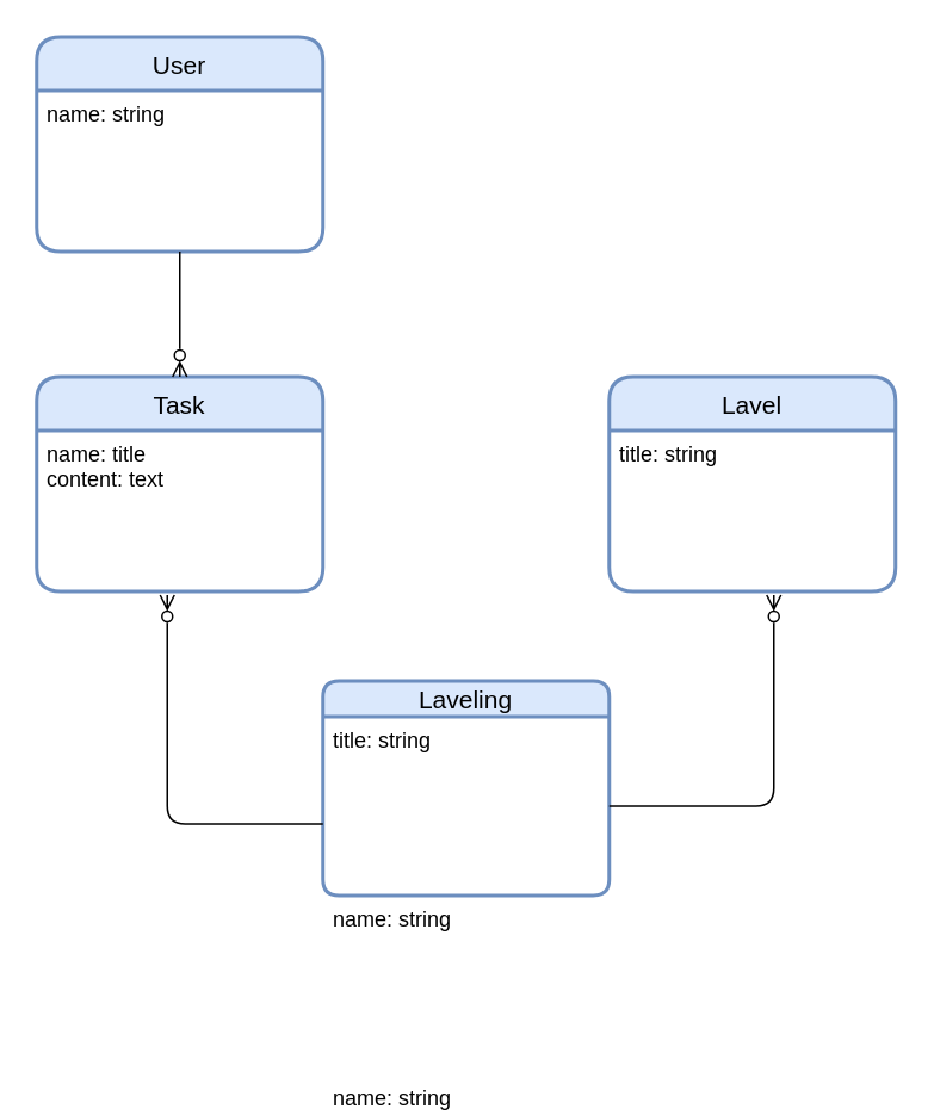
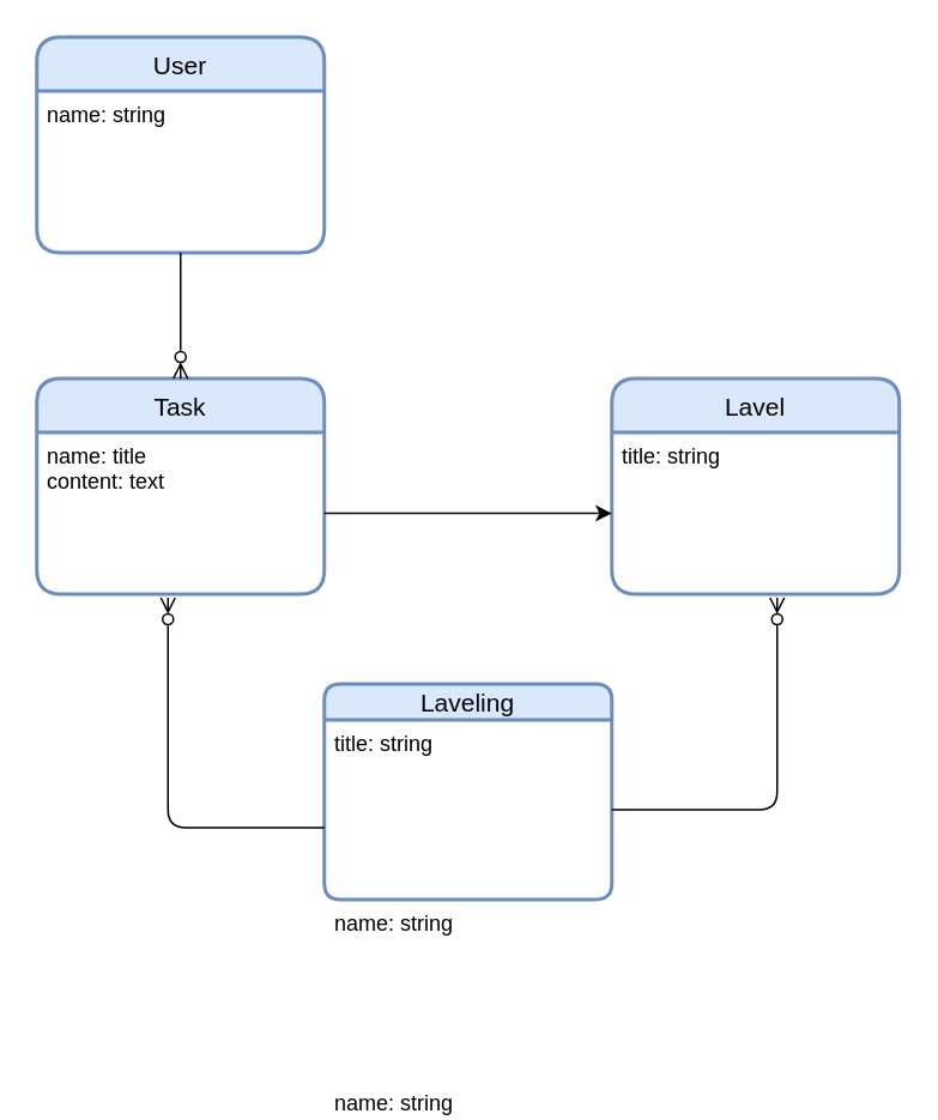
  <mxCell id="0" />
  <mxCell id="1" parent="0" />
  <mxCell id="2" value="User" style="swimlane;childLayout=stackLayout;horizontal=1;startSize=30;horizontalStack=0;rounded=1;fontSize=14;fontStyle=0;strokeWidth=2;resizeParent=0;resizeLast=1;shadow=0;dashed=0;align=center;fillColor=#dae8fc;strokeColor=#6c8ebf;" vertex="1" parent="1"><mxGeometry x="20" y="20" width="160" height="120" as="geometry" /></mxCell>
  <mxCell id="3" value="name: string" style="align=left;strokeColor=none;fillColor=none;spacingLeft=4;fontSize=12;verticalAlign=top;resizable=0;rotatable=0;part=1;" vertex="1" parent="2"><mxGeometry y="30" width="160" height="90" as="geometry" /></mxCell>
  <mxCell id="4" value="Task" style="swimlane;childLayout=stackLayout;horizontal=1;startSize=30;horizontalStack=0;rounded=1;fontSize=14;fontStyle=0;strokeWidth=2;resizeParent=0;resizeLast=1;shadow=0;dashed=0;align=center;fillColor=#dae8fc;strokeColor=#6c8ebf;" vertex="1" parent="1"><mxGeometry x="20" y="210" width="160" height="120" as="geometry" /></mxCell>
  <mxCell id="5" value="name: title&#10;content: text" style="align=left;strokeColor=none;fillColor=none;spacingLeft=4;fontSize=12;verticalAlign=top;resizable=0;rotatable=0;part=1;" vertex="1" parent="4"><mxGeometry y="30" width="160" height="90" as="geometry" /></mxCell>
  <mxCell id="6" style="edgeStyle=none;html=1;endArrow=ERzeroToMany;endFill=0;" edge="1" parent="1" source="3" target="4"><mxGeometry relative="1" as="geometry" /></mxCell>
  <mxCell id="7" value="Lavel" style="swimlane;childLayout=stackLayout;horizontal=1;startSize=30;horizontalStack=0;rounded=1;fontSize=14;fontStyle=0;strokeWidth=2;resizeParent=0;resizeLast=1;shadow=0;dashed=0;align=center;fillColor=#dae8fc;strokeColor=#6c8ebf;" vertex="1" parent="1"><mxGeometry x="340" y="210" width="160" height="120" as="geometry" /></mxCell>
  <mxCell id="8" value="title: string" style="align=left;strokeColor=none;fillColor=none;spacingLeft=4;fontSize=12;verticalAlign=top;resizable=0;rotatable=0;part=1;" vertex="1" parent="7"><mxGeometry y="30" width="160" height="90" as="geometry" /></mxCell>
+ <mxCell id="9" style="edgeStyle=elbowEdgeStyle;html=1;elbow=vertical;" edge="1" parent="1" source="5" target="7"><mxGeometry relative="1" as="geometry" /></mxCell>
  <mxCell id="10" value="Laveling" style="swimlane;childLayout=stackLayout;horizontal=1;startSize=20;horizontalStack=0;rounded=1;fontSize=14;fontStyle=0;strokeWidth=2;resizeParent=0;resizeLast=1;shadow=0;dashed=0;align=center;fillColor=#dae8fc;strokeColor=#6c8ebf;" vertex="1" parent="1"><mxGeometry x="180" y="380" width="160" height="120" as="geometry" /></mxCell>
  <mxCell id="11" value="title: string" style="align=left;strokeColor=none;fillColor=none;spacingLeft=4;fontSize=12;verticalAlign=top;resizable=0;rotatable=0;part=1;" vertex="1" parent="10"><mxGeometry y="20" width="160" height="100" as="geometry" /></mxCell>
  <mxCell id="12" value="name: string" style="align=left;strokeColor=none;fillColor=none;spacingLeft=4;fontSize=12;verticalAlign=top;resizable=0;rotatable=0;part=1;" vertex="1" parent="10"><mxGeometry y="120" width="160" height="100" as="geometry" /></mxCell>
  <mxCell id="13" value="name: string" style="align=left;strokeColor=none;fillColor=none;spacingLeft=4;fontSize=12;verticalAlign=top;resizable=0;rotatable=0;part=1;" vertex="1" parent="10"><mxGeometry y="220" width="160" height="-100" as="geometry" /></mxCell>
  <mxCell id="14" style="edgeStyle=elbowEdgeStyle;html=1;entryX=0.456;entryY=1.022;entryDx=0;entryDy=0;entryPerimeter=0;endArrow=ERzeroToMany;endFill=0;" edge="1" parent="1" source="11" target="5"><mxGeometry relative="1" as="geometry"><Array as="points"><mxPoint x="93" y="460" /></Array></mxGeometry></mxCell>
  <mxCell id="15" style="edgeStyle=elbowEdgeStyle;html=1;entryX=0.575;entryY=1.022;entryDx=0;entryDy=0;entryPerimeter=0;endArrow=ERzeroToMany;endFill=0;" edge="1" parent="1" source="11" target="8"><mxGeometry relative="1" as="geometry"><Array as="points"><mxPoint x="432" y="450" /><mxPoint x="420" y="440" /><mxPoint x="430" y="460" /></Array></mxGeometry></mxCell>
